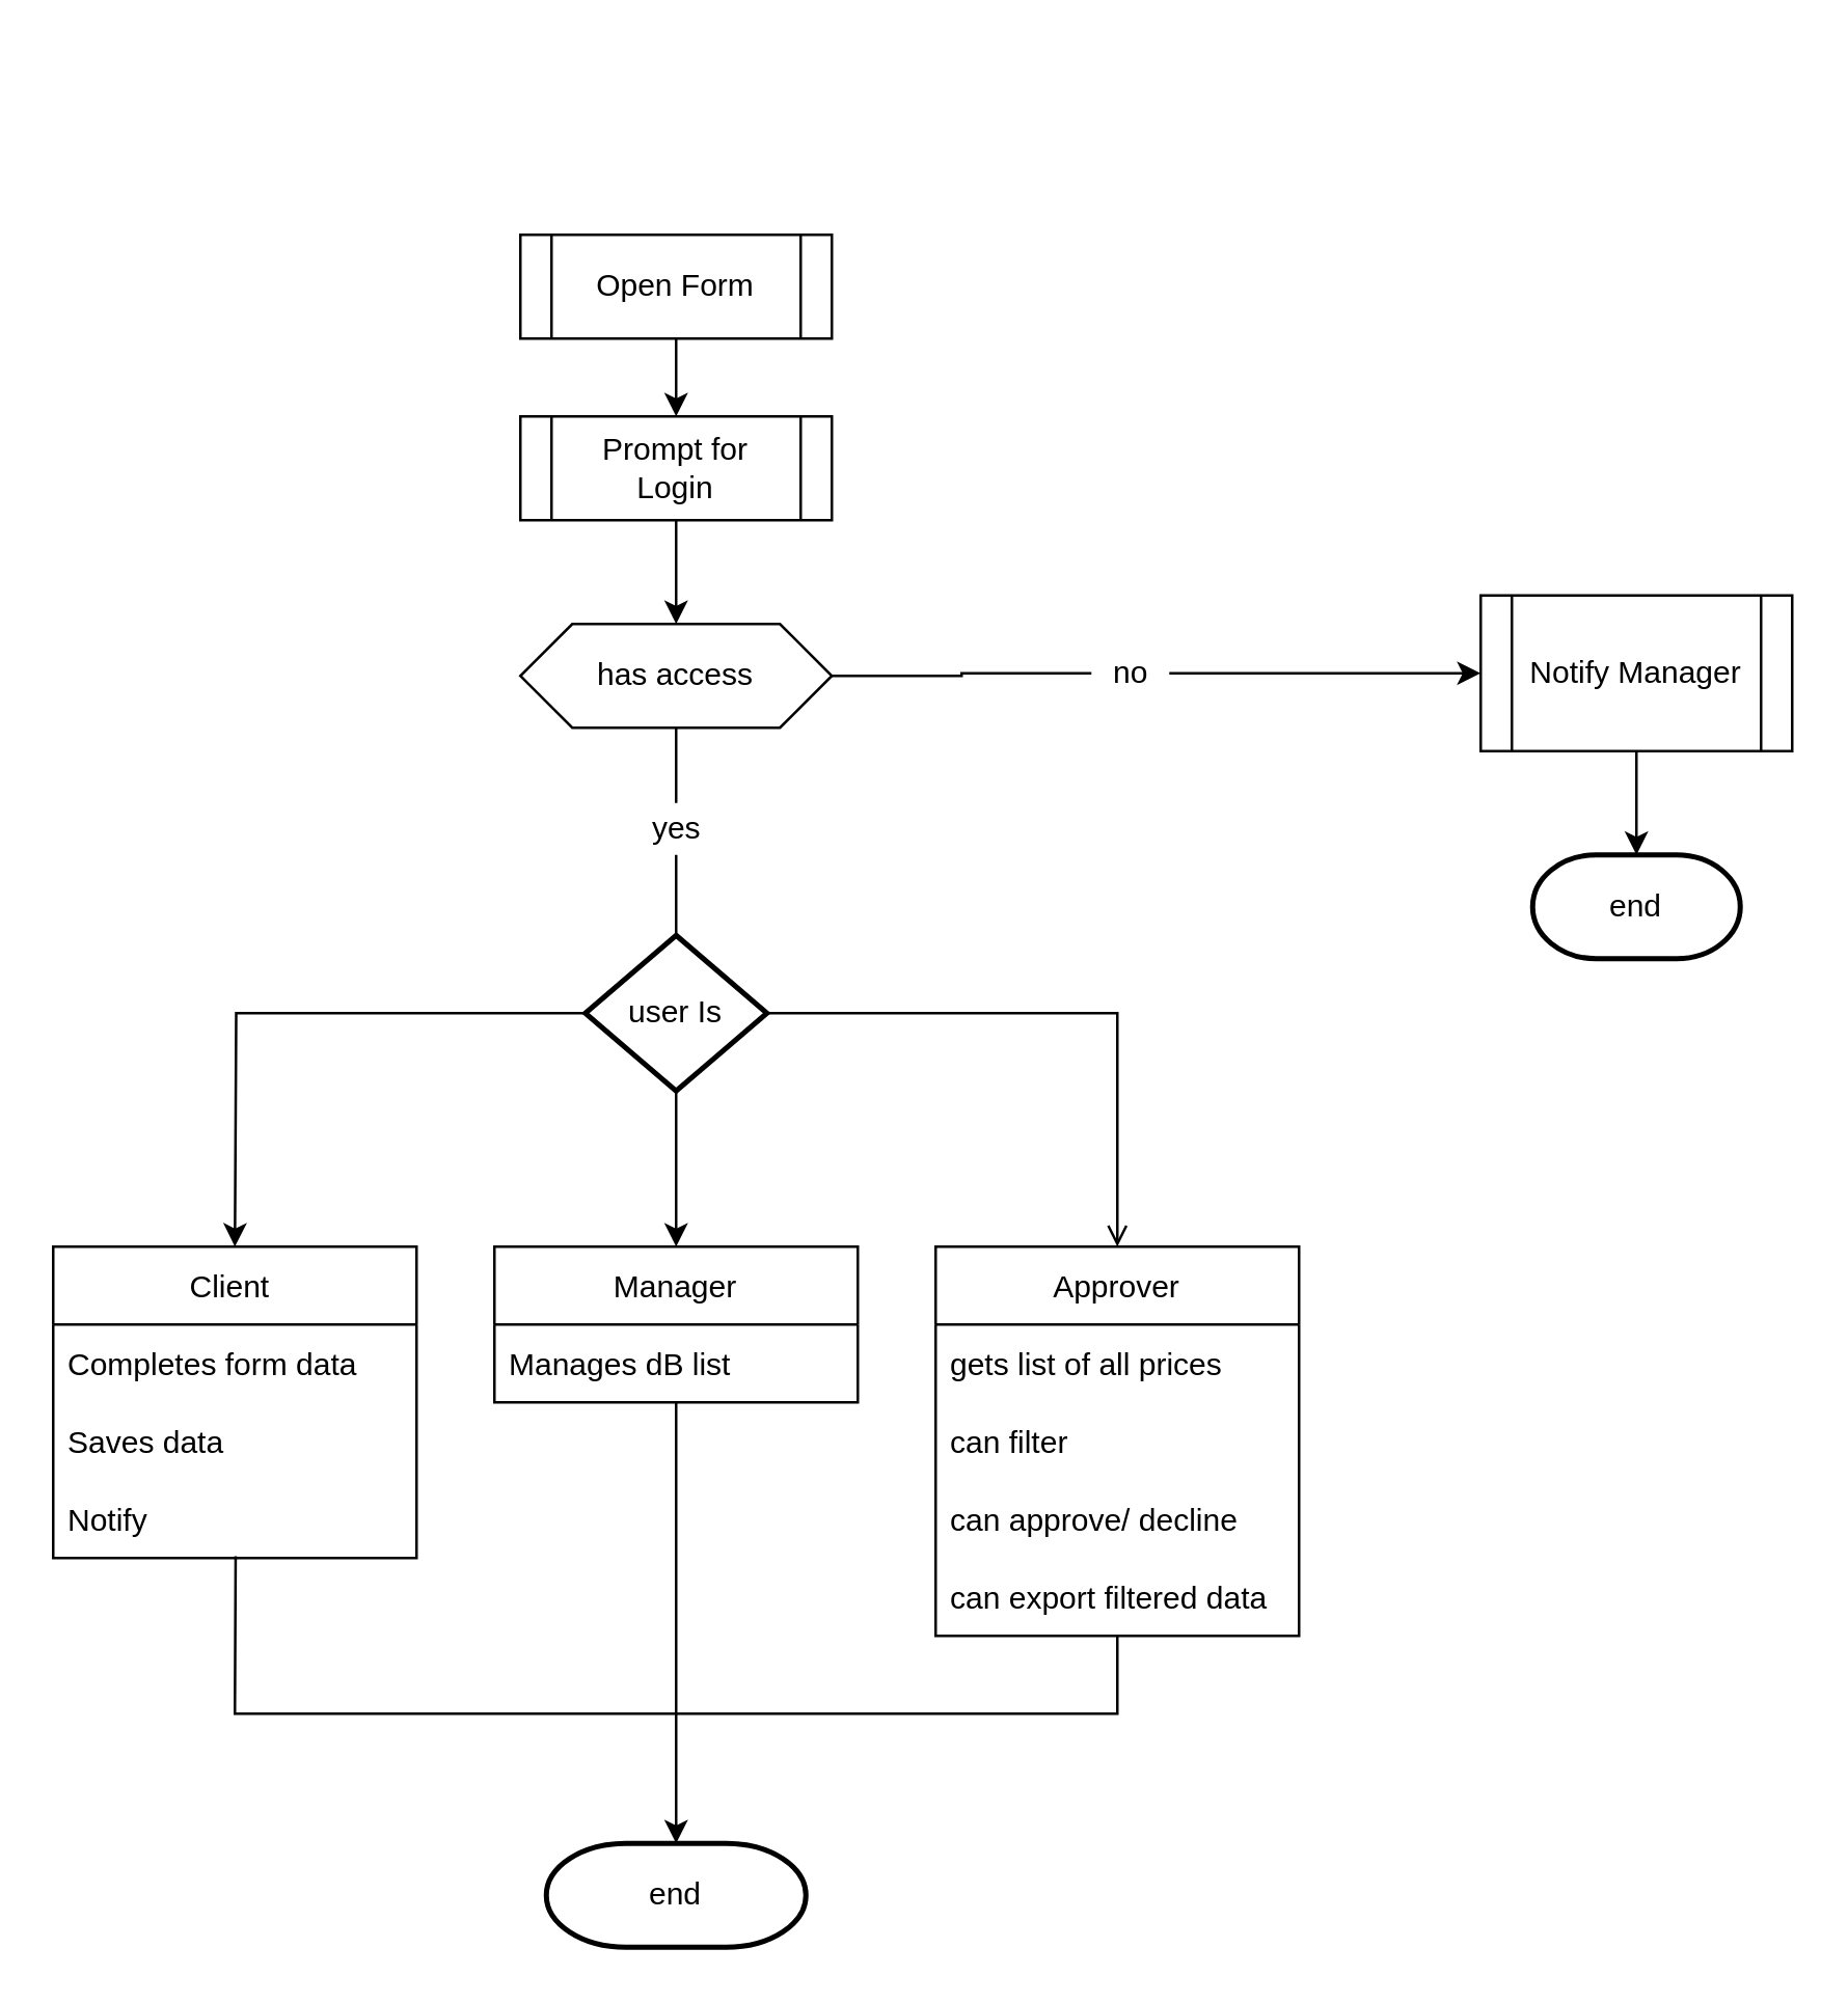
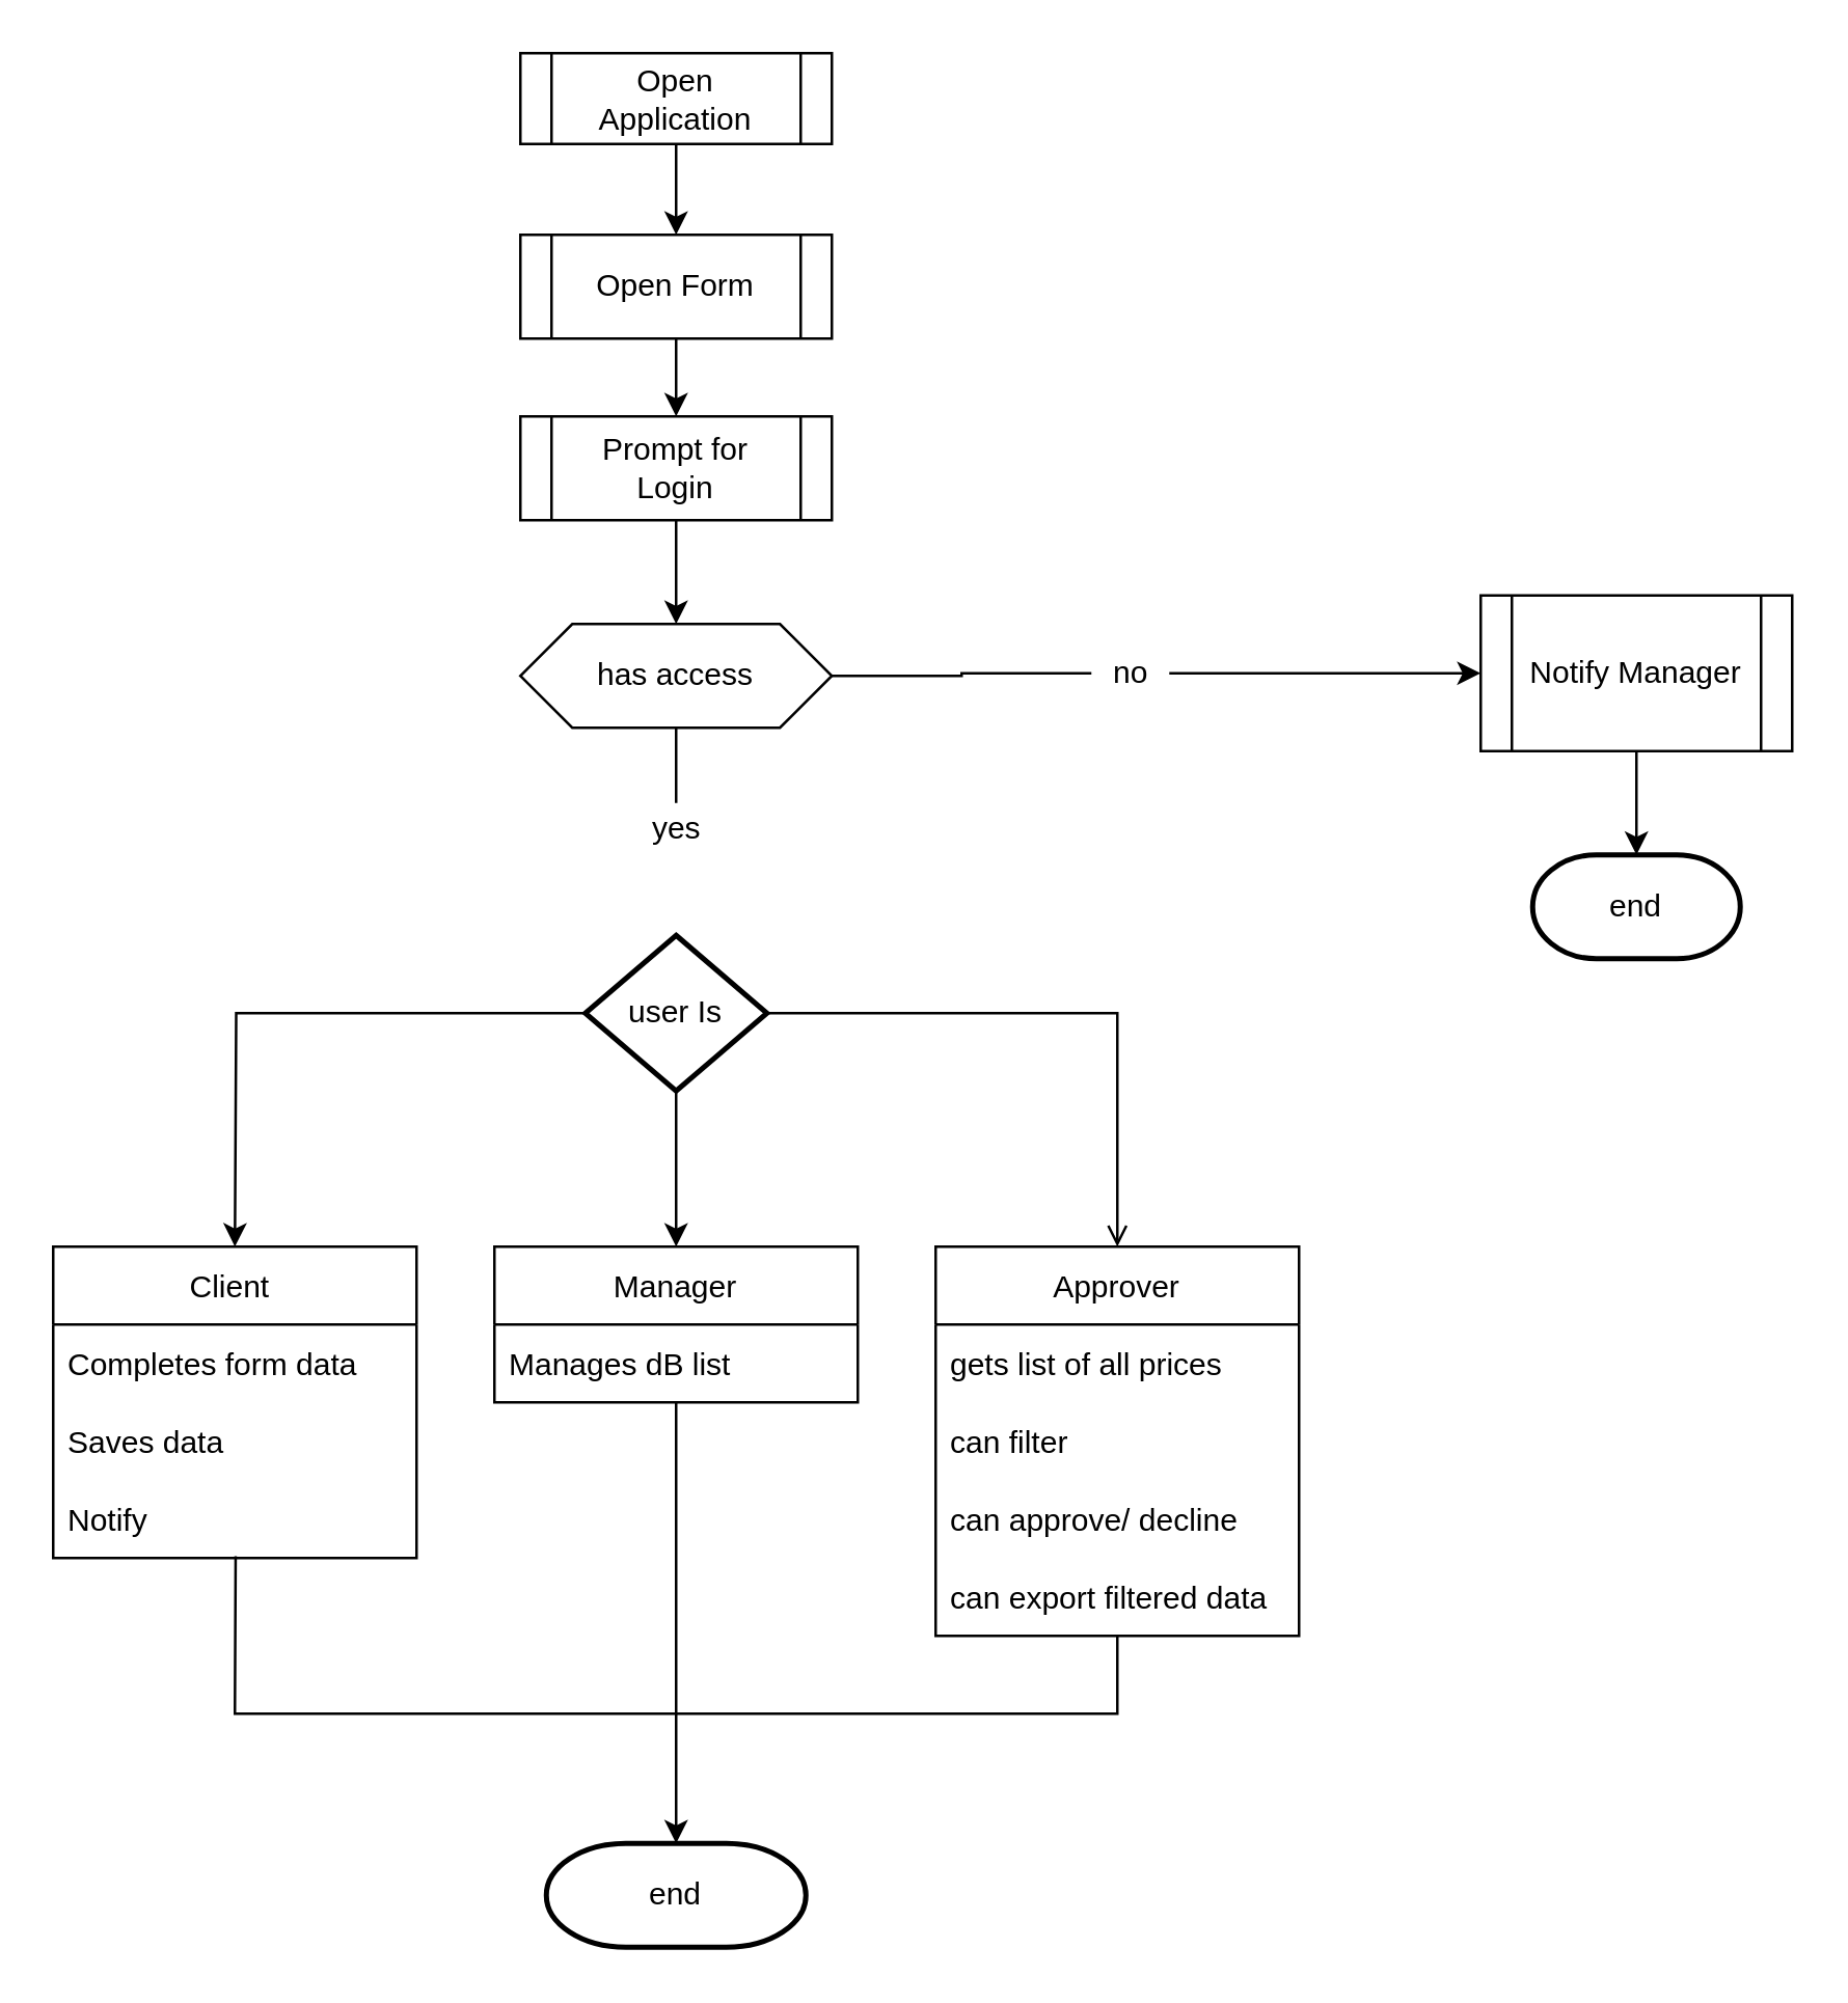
  <mxCell id="0" />
  <mxCell id="1" parent="0" />
  <mxCell id="2" value="" style="edgeStyle=orthogonalEdgeStyle;rounded=0;orthogonalLoop=1;jettySize=auto;html=1;exitX=0.5;exitY=1;exitDx=0;exitDy=0;" parent="1" source="5" edge="1"><mxGeometry relative="1" as="geometry"><mxPoint x="270" y="300" as="sourcePoint" /><mxPoint x="260" y="240" as="targetPoint" /></mxGeometry></mxCell>
+ <mxCell id="3" style="edgeStyle=orthogonalEdgeStyle;rounded=0;orthogonalLoop=1;jettySize=auto;html=1;exitX=0.5;exitY=1;exitDx=0;exitDy=0;" parent="1" source="7" target="6" edge="1"><mxGeometry relative="1" as="geometry"><mxPoint x="260" y="60" as="sourcePoint" /><mxPoint x="260" y="80" as="targetPoint" /></mxGeometry></mxCell>
  <mxCell id="4" style="edgeStyle=orthogonalEdgeStyle;rounded=0;orthogonalLoop=1;jettySize=auto;html=1;exitX=0.5;exitY=1;exitDx=0;exitDy=0;entryX=0.5;entryY=0;entryDx=0;entryDy=0;" parent="1" source="6" target="5" edge="1"><mxGeometry relative="1" as="geometry"><mxPoint x="270" y="200" as="sourcePoint" /><mxPoint x="270" y="230" as="targetPoint" /></mxGeometry></mxCell>
  <mxCell id="5" value="&lt;span&gt;Prompt for&lt;/span&gt;&lt;br&gt;&lt;span&gt;Login&lt;/span&gt;" style="shape=process;whiteSpace=wrap;html=1;backgroundOutline=1;" parent="1" vertex="1"><mxGeometry x="200" y="160" width="120" height="40" as="geometry" /></mxCell>
  <mxCell id="6" value="&lt;span&gt;Open Form&lt;/span&gt;" style="shape=process;whiteSpace=wrap;html=1;backgroundOutline=1;" parent="1" vertex="1"><mxGeometry x="200" y="90" width="120" height="40" as="geometry" /></mxCell>
- <mxCell id="8" value="" style="edgeStyle=orthogonalEdgeStyle;rounded=0;orthogonalLoop=1;jettySize=auto;html=1;endArrow=none;entryX=0.5;entryY=0;entryDx=0;entryDy=0;entryPerimeter=0;startArrow=none;" parent="1" source="31" target="23" edge="1"><mxGeometry relative="1" as="geometry"><mxPoint x="260" y="300" as="sourcePoint" /><mxPoint x="110" y="340" as="targetPoint" /></mxGeometry></mxCell>
+ <mxCell id="7" value="&lt;span&gt;Open&lt;/span&gt;&lt;br&gt;&lt;span&gt;Application&lt;/span&gt;" style="shape=process;whiteSpace=wrap;html=1;backgroundOutline=1;" parent="1" vertex="1"><mxGeometry x="200" y="20" width="120" height="35" as="geometry" /></mxCell>
  <mxCell id="9" value="" style="edgeStyle=orthogonalEdgeStyle;rounded=0;orthogonalLoop=1;jettySize=auto;html=1;exitX=0.5;exitY=1;exitDx=0;exitDy=0;entryX=0.5;entryY=0;entryDx=0;entryDy=0;entryPerimeter=0;" parent="1" source="10" target="26" edge="1"><mxGeometry relative="1" as="geometry"><mxPoint x="630" y="289" as="sourcePoint" /><mxPoint x="630" y="319" as="targetPoint" /></mxGeometry></mxCell>
  <mxCell id="10" value="Notify Manager" style="shape=process;whiteSpace=wrap;html=1;backgroundOutline=1;" parent="1" vertex="1"><mxGeometry x="570" y="229" width="120" height="60" as="geometry" /></mxCell>
  <mxCell id="11" value="Client " style="swimlane;fontStyle=0;childLayout=stackLayout;horizontal=1;startSize=30;horizontalStack=0;resizeParent=1;resizeParentMax=0;resizeLast=0;collapsible=1;marginBottom=0;" parent="1" vertex="1"><mxGeometry x="20" y="480" width="140" height="120" as="geometry"><mxRectangle x="40" y="534" width="70" height="30" as="alternateBounds" /></mxGeometry></mxCell>
  <mxCell id="12" value="Completes form data" style="text;strokeColor=none;fillColor=none;align=left;verticalAlign=middle;spacingLeft=4;spacingRight=4;overflow=hidden;points=[[0,0.5],[1,0.5]];portConstraint=eastwest;rotatable=0;" parent="11" vertex="1"><mxGeometry y="30" width="140" height="30" as="geometry" /></mxCell>
  <mxCell id="13" value="Saves data" style="text;strokeColor=none;fillColor=none;align=left;verticalAlign=middle;spacingLeft=4;spacingRight=4;overflow=hidden;points=[[0,0.5],[1,0.5]];portConstraint=eastwest;rotatable=0;" parent="11" vertex="1"><mxGeometry y="60" width="140" height="30" as="geometry" /></mxCell>
  <mxCell id="14" value="Notify" style="text;strokeColor=none;fillColor=none;align=left;verticalAlign=middle;spacingLeft=4;spacingRight=4;overflow=hidden;points=[[0,0.5],[1,0.5]];portConstraint=eastwest;rotatable=0;" parent="11" vertex="1"><mxGeometry y="90" width="140" height="30" as="geometry" /></mxCell>
  <mxCell id="15" value="Approver" style="swimlane;fontStyle=0;childLayout=stackLayout;horizontal=1;startSize=30;horizontalStack=0;resizeParent=1;resizeParentMax=0;resizeLast=0;collapsible=1;marginBottom=0;" parent="1" vertex="1"><mxGeometry x="360" y="480" width="140" height="150" as="geometry"><mxRectangle x="380" y="534" width="80" height="30" as="alternateBounds" /></mxGeometry></mxCell>
  <mxCell id="16" value="gets list of all prices" style="text;strokeColor=none;fillColor=none;align=left;verticalAlign=middle;spacingLeft=4;spacingRight=4;overflow=hidden;points=[[0,0.5],[1,0.5]];portConstraint=eastwest;rotatable=0;" parent="15" vertex="1"><mxGeometry y="30" width="140" height="30" as="geometry" /></mxCell>
  <mxCell id="17" value="can filter" style="text;strokeColor=none;fillColor=none;align=left;verticalAlign=middle;spacingLeft=4;spacingRight=4;overflow=hidden;points=[[0,0.5],[1,0.5]];portConstraint=eastwest;rotatable=0;" parent="15" vertex="1"><mxGeometry y="60" width="140" height="30" as="geometry" /></mxCell>
  <mxCell id="18" value="can approve/ decline" style="text;strokeColor=none;fillColor=none;align=left;verticalAlign=middle;spacingLeft=4;spacingRight=4;overflow=hidden;points=[[0,0.5],[1,0.5]];portConstraint=eastwest;rotatable=0;" parent="15" vertex="1"><mxGeometry y="90" width="140" height="30" as="geometry" /></mxCell>
  <mxCell id="19" value="can export filtered data" style="text;strokeColor=none;fillColor=none;align=left;verticalAlign=middle;spacingLeft=4;spacingRight=4;overflow=hidden;points=[[0,0.5],[1,0.5]];portConstraint=eastwest;rotatable=0;" parent="15" vertex="1"><mxGeometry y="120" width="140" height="30" as="geometry" /></mxCell>
  <mxCell id="20" style="edgeStyle=orthogonalEdgeStyle;rounded=0;orthogonalLoop=1;jettySize=auto;html=1;exitX=1;exitY=0.5;exitDx=0;exitDy=0;exitPerimeter=0;entryX=0.5;entryY=0;entryDx=0;entryDy=0;endArrow=open;" parent="1" source="23" target="15" edge="1"><mxGeometry relative="1" as="geometry" /></mxCell>
  <mxCell id="21" style="edgeStyle=orthogonalEdgeStyle;rounded=0;orthogonalLoop=1;jettySize=auto;html=1;exitX=0;exitY=0.5;exitDx=0;exitDy=0;exitPerimeter=0;" parent="1" source="23" edge="1"><mxGeometry relative="1" as="geometry"><mxPoint x="90" y="480" as="targetPoint" /></mxGeometry></mxCell>
  <mxCell id="22" style="edgeStyle=orthogonalEdgeStyle;rounded=0;orthogonalLoop=1;jettySize=auto;html=1;exitX=0.5;exitY=1;exitDx=0;exitDy=0;exitPerimeter=0;entryX=0.5;entryY=0;entryDx=0;entryDy=0;" parent="1" source="23" target="24" edge="1"><mxGeometry relative="1" as="geometry" /></mxCell>
  <mxCell id="23" value="user Is" style="strokeWidth=2;html=1;shape=mxgraph.flowchart.decision;whiteSpace=wrap;" parent="1" vertex="1"><mxGeometry x="225" y="360" width="70" height="60" as="geometry" /></mxCell>
  <mxCell id="24" value="Manager" style="swimlane;fontStyle=0;childLayout=stackLayout;horizontal=1;startSize=30;horizontalStack=0;resizeParent=1;resizeParentMax=0;resizeLast=0;collapsible=1;marginBottom=0;" parent="1" vertex="1"><mxGeometry x="190" y="480" width="140" height="60" as="geometry"><mxRectangle x="210" y="534" width="80" height="30" as="alternateBounds" /></mxGeometry></mxCell>
  <mxCell id="25" value="Manages dB list" style="text;strokeColor=none;fillColor=none;align=left;verticalAlign=middle;spacingLeft=4;spacingRight=4;overflow=hidden;points=[[0,0.5],[1,0.5]];portConstraint=eastwest;rotatable=0;" parent="24" vertex="1"><mxGeometry y="30" width="140" height="30" as="geometry" /></mxCell>
  <mxCell id="26" value="end" style="strokeWidth=2;html=1;shape=mxgraph.flowchart.terminator;whiteSpace=wrap;" parent="1" vertex="1"><mxGeometry x="590" y="329" width="80" height="40" as="geometry" /></mxCell>
  <mxCell id="27" value="end" style="strokeWidth=2;html=1;shape=mxgraph.flowchart.terminator;whiteSpace=wrap;" parent="1" vertex="1"><mxGeometry x="210" y="710" width="100" height="40" as="geometry" /></mxCell>
  <mxCell id="28" value="" style="endArrow=classic;html=1;rounded=0;entryX=0.5;entryY=0;entryDx=0;entryDy=0;entryPerimeter=0;exitX=0.502;exitY=0.976;exitDx=0;exitDy=0;exitPerimeter=0;" parent="1" source="14" edge="1"><mxGeometry width="50" height="50" relative="1" as="geometry"><mxPoint x="90" y="600" as="sourcePoint" /><mxPoint x="260" y="710" as="targetPoint" /><Array as="points"><mxPoint x="90" y="660" /><mxPoint x="260" y="660" /></Array></mxGeometry></mxCell>
  <mxCell id="29" value="" style="endArrow=none;html=1;rounded=0;entryX=0.5;entryY=1;entryDx=0;entryDy=0;" parent="1" target="24" edge="1"><mxGeometry width="50" height="50" relative="1" as="geometry"><mxPoint x="260" y="660" as="sourcePoint" /><mxPoint x="260" y="540" as="targetPoint" /></mxGeometry></mxCell>
  <mxCell id="30" value="" style="endArrow=none;html=1;rounded=0;" parent="1" target="19" edge="1"><mxGeometry width="50" height="50" relative="1" as="geometry"><mxPoint x="260" y="660" as="sourcePoint" /><mxPoint x="435" y="630" as="targetPoint" /><Array as="points"><mxPoint x="430" y="660" /></Array></mxGeometry></mxCell>
  <mxCell id="31" value="yes" style="text;html=1;align=center;verticalAlign=middle;resizable=0;points=[];autosize=1;strokeColor=none;fillColor=none;" parent="1" vertex="1"><mxGeometry x="245" y="309" width="30" height="20" as="geometry" /></mxCell>
  <mxCell id="32" value="" style="edgeStyle=orthogonalEdgeStyle;rounded=0;orthogonalLoop=1;jettySize=auto;html=1;endArrow=none;entryX=0.5;entryY=0;entryDx=0;entryDy=0;entryPerimeter=0;exitX=0.5;exitY=1;exitDx=0;exitDy=0;" parent="1" source="34" target="31" edge="1"><mxGeometry relative="1" as="geometry"><mxPoint x="260" y="300" as="sourcePoint" /><mxPoint x="260" y="360" as="targetPoint" /></mxGeometry></mxCell>
  <mxCell id="33" style="edgeStyle=orthogonalEdgeStyle;rounded=0;orthogonalLoop=1;jettySize=auto;html=1;exitX=1;exitY=0.5;exitDx=0;exitDy=0;startArrow=none;" parent="1" source="35" target="10" edge="1"><mxGeometry relative="1" as="geometry" /></mxCell>
  <mxCell id="34" value="has access" style="shape=hexagon;perimeter=hexagonPerimeter2;whiteSpace=wrap;html=1;fixedSize=1;" parent="1" vertex="1"><mxGeometry x="200" y="240" width="120" height="40" as="geometry" /></mxCell>
  <mxCell id="35" value="no" style="text;html=1;align=center;verticalAlign=middle;resizable=0;points=[];autosize=1;strokeColor=none;fillColor=none;" parent="1" vertex="1"><mxGeometry x="420" y="249" width="30" height="20" as="geometry" /></mxCell>
  <mxCell id="36" value="" style="edgeStyle=orthogonalEdgeStyle;rounded=0;orthogonalLoop=1;jettySize=auto;html=1;exitX=1;exitY=0.5;exitDx=0;exitDy=0;endArrow=none;" parent="1" source="34" target="35" edge="1"><mxGeometry relative="1" as="geometry"><mxPoint x="320" y="260" as="sourcePoint" /><mxPoint x="570" y="259.059" as="targetPoint" /></mxGeometry></mxCell>
